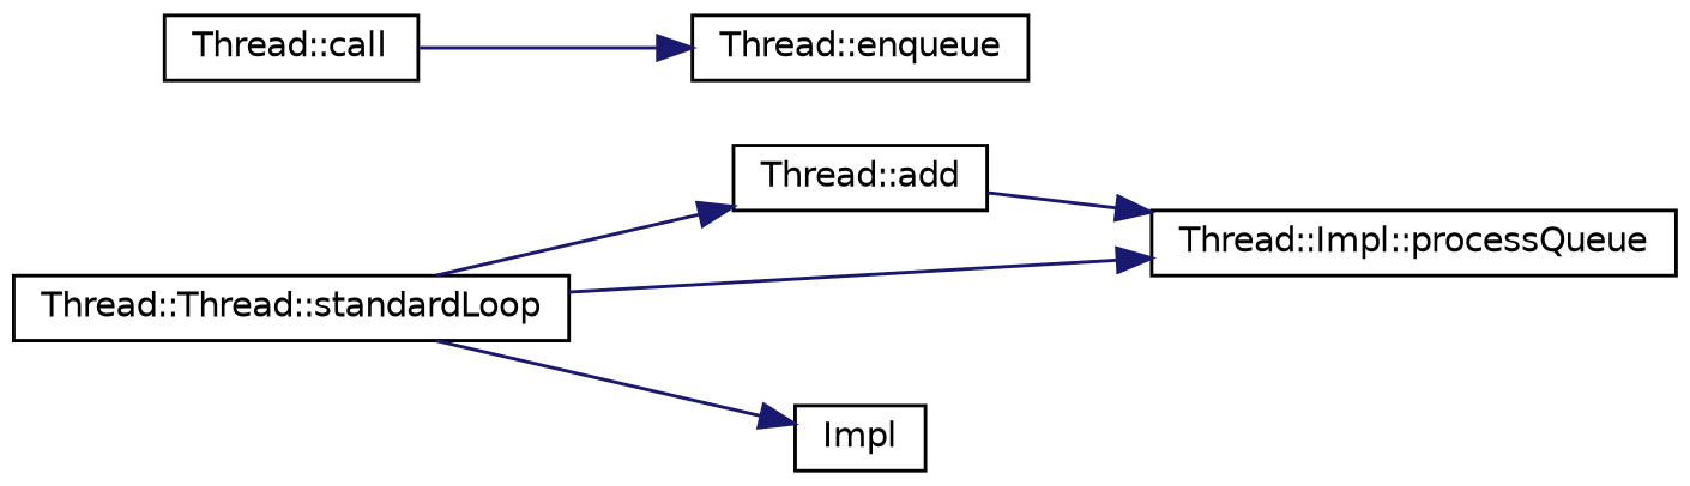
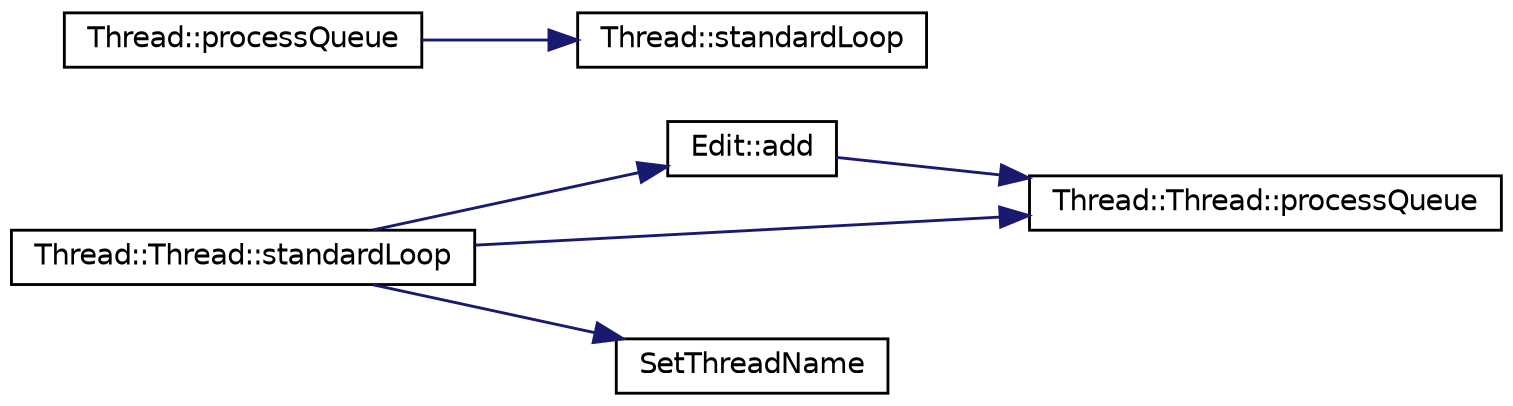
  digraph {
    rankdir=LR
    node [color=black fillcolor=white fontname=Helvetica fontsize=10 shape=record style=filled]
    edge [color=midnightblue fontname=Helvetica fontsize=10 labelfontname=Helvetica labelfontsize=10 style=solid]
    n1 [height=0.2 label="Thread::Thread::standardLoop" width=0.4]
-   n2 [height=0.2 label="Thread::add" width=0.4]
-   n3 [height=0.2 label="Thread::Impl::processQueue" width=0.4]
-   n4 [height=0.2 label=Impl width=0.4]
-   n5 [height=0.2 label="Thread::call" width=0.4]
-   n6 [height=0.2 label="Thread::enqueue" width=0.4]
+   n2 [height=0.2 label="Edit::add" width=0.4]
+   n3 [height=0.2 label="Thread::Thread::processQueue" width=0.4]
+   n4 [height=0.2 label=SetThreadName width=0.4]
+   n5 [height=0.2 label="Thread::processQueue" width=0.4]
+   n6 [height=0.2 label="Thread::standardLoop" width=0.4]
    n1 -> n2
    n1 -> n3
    n1 -> n4
    n2 -> n3
    n5 -> n6
  }
